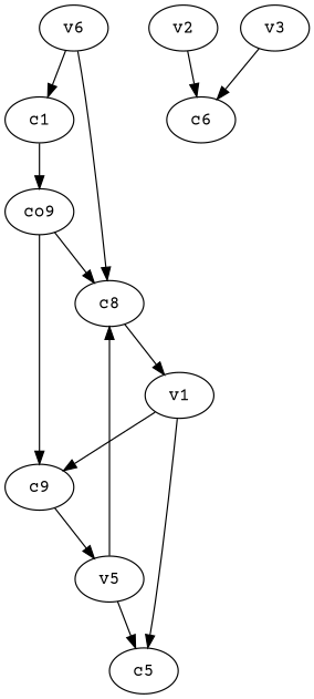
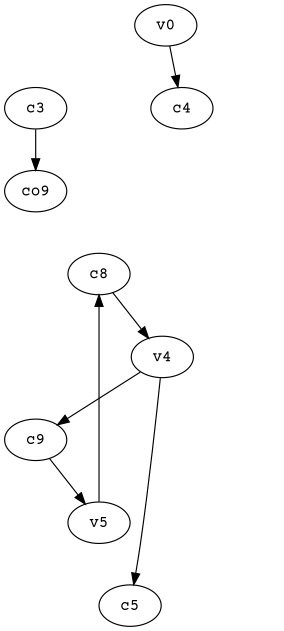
  strict digraph {
    fontname="Courier Prime"
    node [fontname="Courier Prime"]
    edge [fontname="Courier Prime" weight=1]
    n1 [label=c8]
-   v4 [label=v1]
+   v4
    n3 [label=c9]
    c5
    v5
    n6 [label=co9]
-   c3 [label=c1]
-   v2
-   c4 [label=c6]
-   v3
-   v6
+   c3
+   v2 [label=v0]
+   c4
    n1 -> v4
    v4 -> n3
    v4 -> c5
    n3 -> v5
    v5 -> n1
-   v5 -> c5
-   n6 -> n1
-   n6 -> n3
    c3 -> n6
    v2 -> c4
-   v3 -> c4
-   v6 -> n1
-   v6 -> c3
  }
